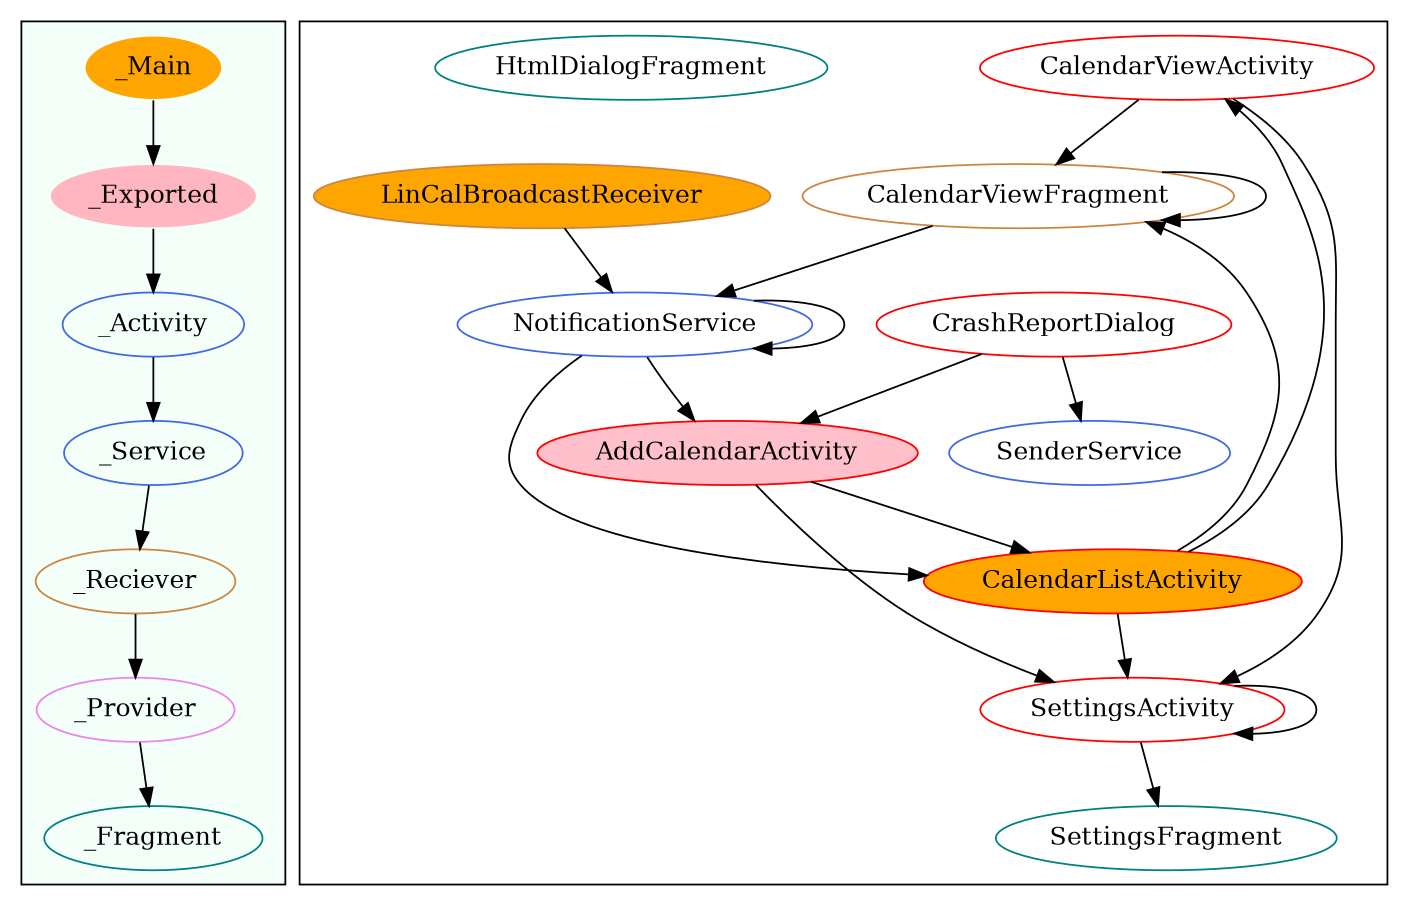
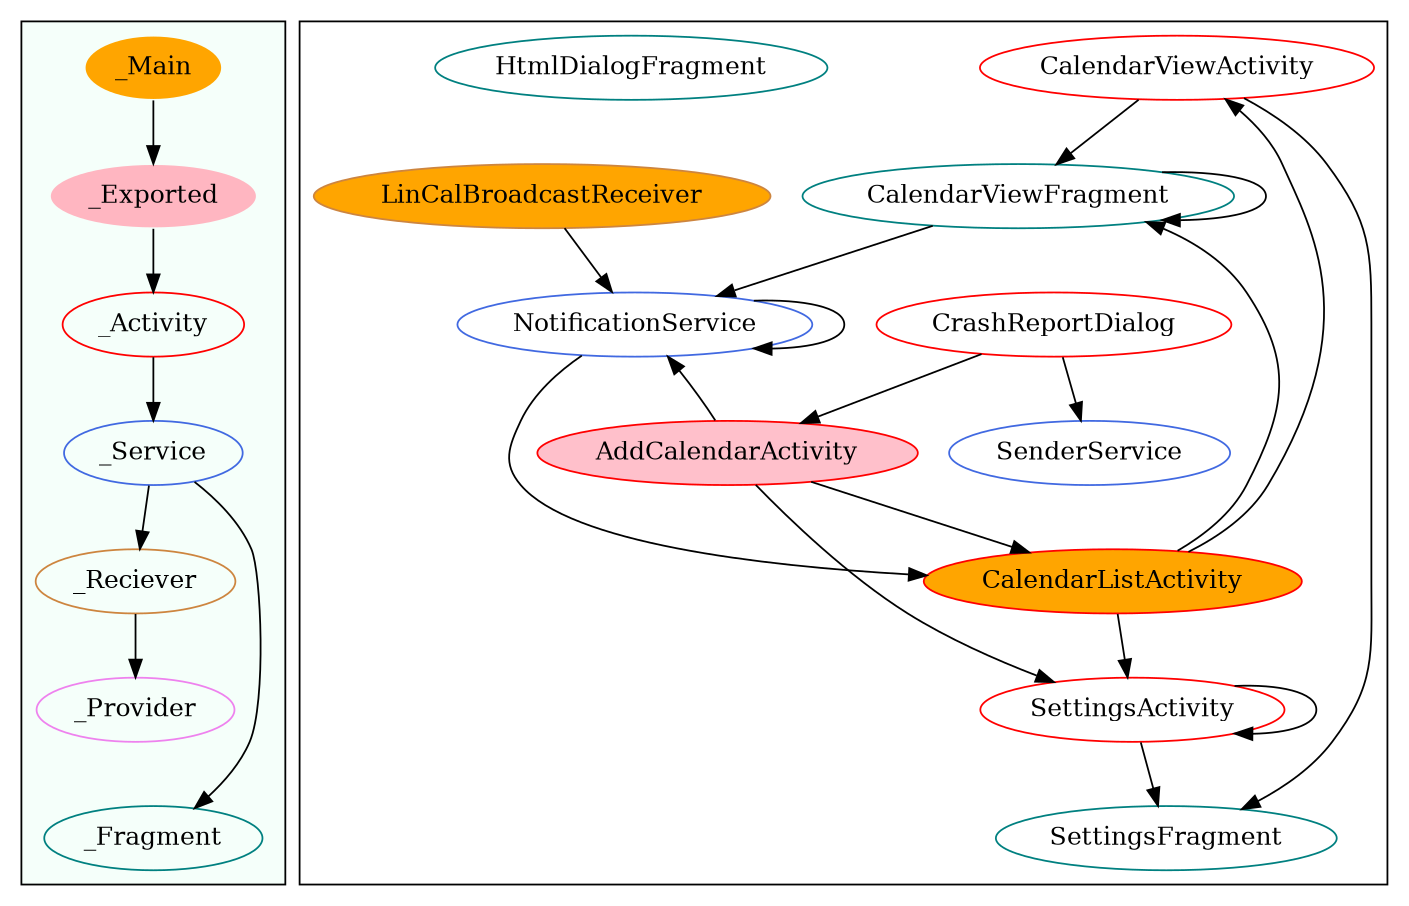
  digraph {
    node [color=red]
-   _Activity [color=royalblue]
+   _Activity
    _Service [color=royalblue]
    _Reciever [color=peru]
    _Provider [color=violet]
    _Fragment [color=teal]
    _Main [color=mintcream fillcolor=orange style=filled]
    _Exported [color=mintcream fillcolor=lightpink style=filled]
    SettingsActivity
    SettingsFragment [color=teal]
    AddCalendarActivity [fillcolor=pink style=filled]
    CalendarListActivity [fillcolor=orange style=filled]
    NotificationService [color=royalblue]
    CrashReportDialog
    SenderService [color=royalblue]
    CalendarViewActivity
-   CalendarViewFragment [color=peru]
+   CalendarViewFragment [color=teal]
    LinCalBroadcastReceiver [color=peru fillcolor=orange style=filled]
    HtmlDialogFragment [color=teal]
    subgraph cluster_1 {
      bgcolor=mintcream
      _Activity
      _Service
      _Reciever
      _Provider
      _Fragment
      _Main
      _Exported
    }
    subgraph cluster_2 {
      SettingsActivity
      SettingsFragment
      AddCalendarActivity
      CalendarListActivity
      NotificationService
      CrashReportDialog
      SenderService
      CalendarViewActivity
      CalendarViewFragment
      LinCalBroadcastReceiver
      HtmlDialogFragment
    }
    _Activity -> _Service
    _Service -> _Reciever
    _Reciever -> _Provider
-   _Provider -> _Fragment
+   _Service -> _Fragment
    _Main -> _Exported
    _Exported -> _Activity
    SettingsActivity -> SettingsActivity
    SettingsActivity -> SettingsFragment
    AddCalendarActivity -> SettingsActivity
    AddCalendarActivity -> CalendarListActivity
-   NotificationService -> AddCalendarActivity
+   AddCalendarActivity -> NotificationService
    CalendarListActivity -> SettingsActivity
    CalendarListActivity -> CalendarViewActivity
    CalendarListActivity -> CalendarViewFragment
    NotificationService -> CalendarListActivity
    NotificationService -> NotificationService
    CrashReportDialog -> AddCalendarActivity
    CrashReportDialog -> SenderService
-   CalendarViewActivity -> SettingsActivity
+   CalendarViewActivity -> SettingsFragment
    CalendarViewActivity -> CalendarViewFragment
    CalendarViewFragment -> NotificationService
    CalendarViewFragment -> CalendarViewFragment
    LinCalBroadcastReceiver -> NotificationService
  }
